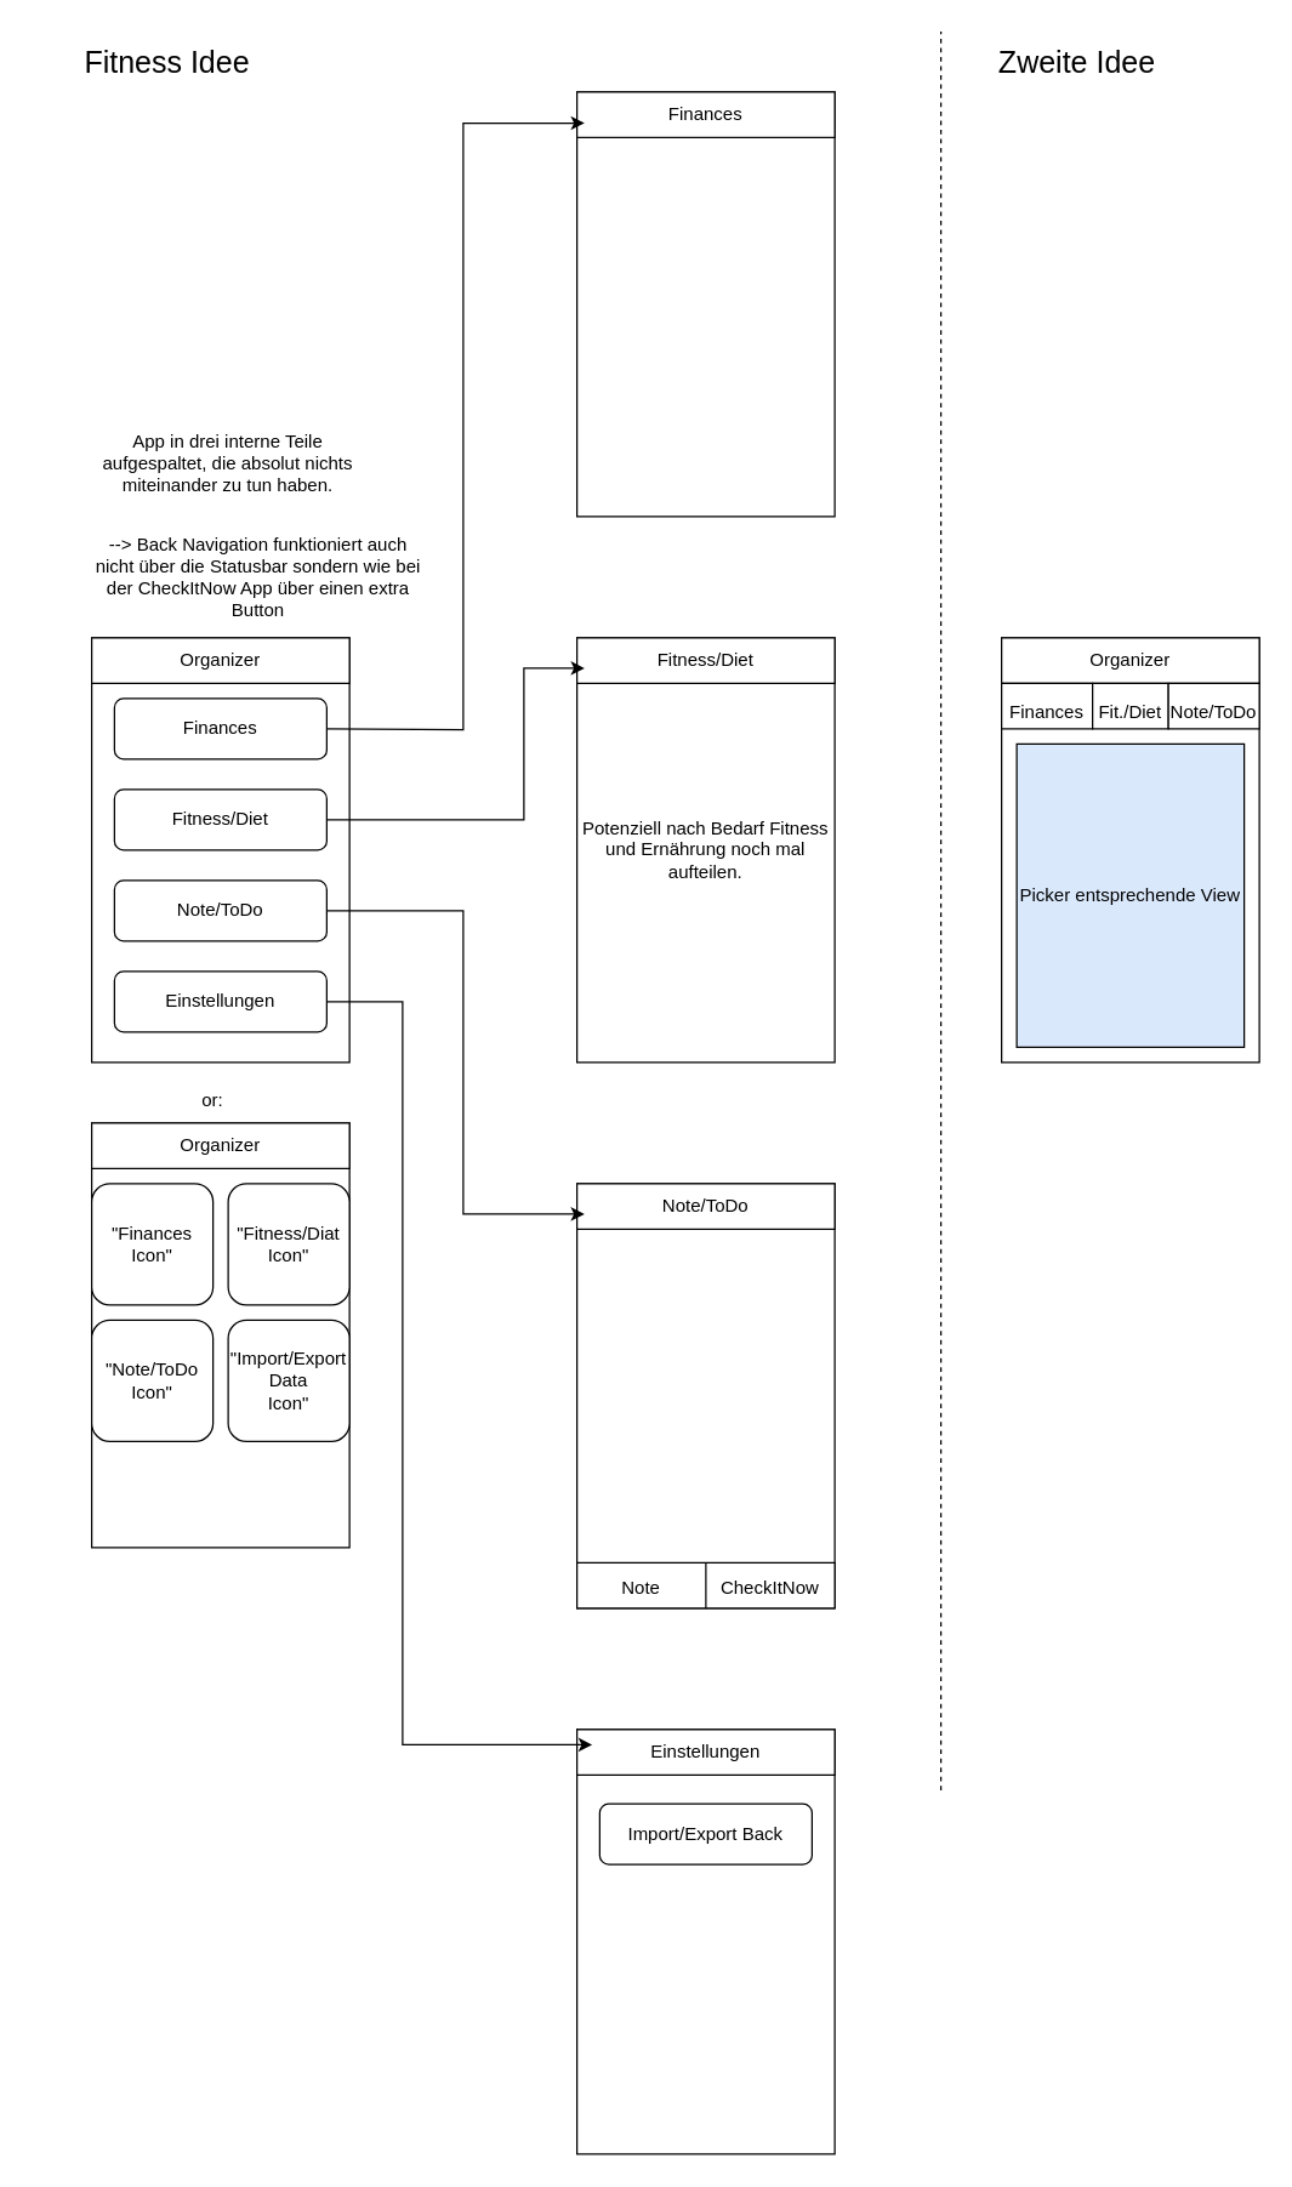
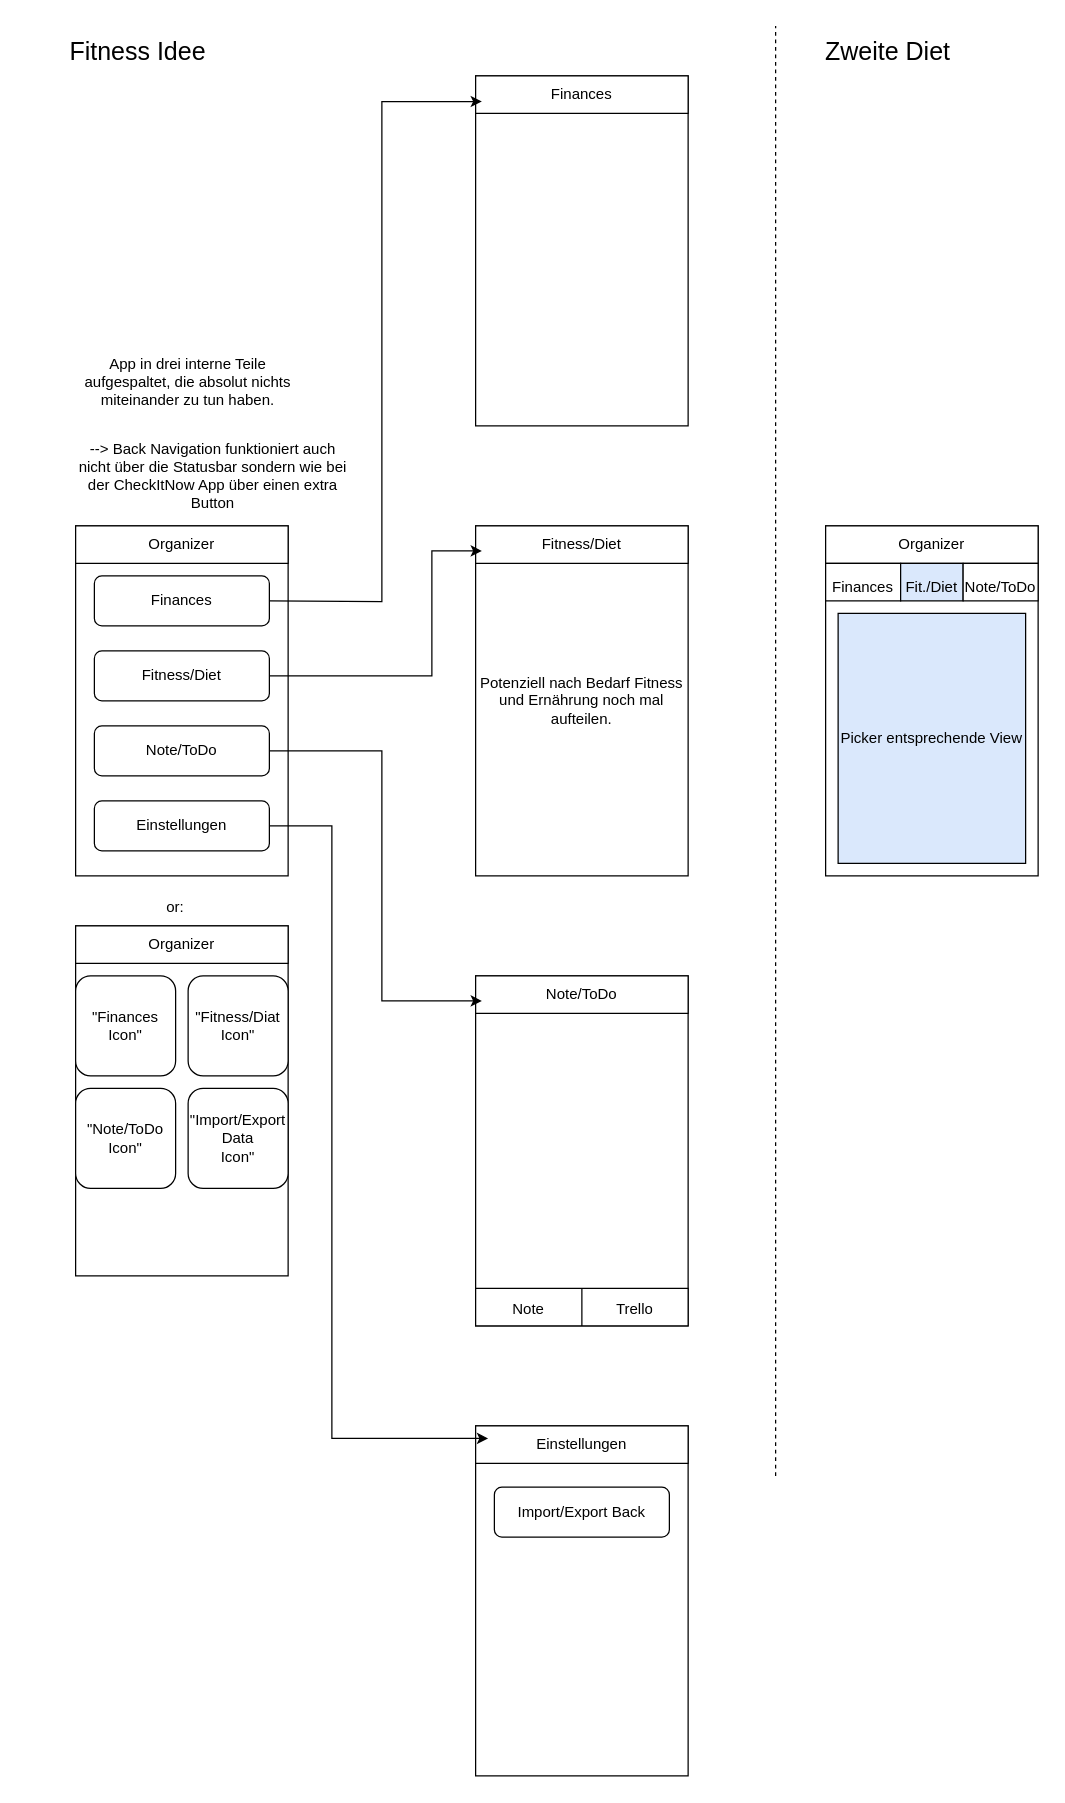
  <mxCell id="0" />
  <mxCell id="1" parent="0" />
  <mxCell id="2" value="" style="rounded=0;whiteSpace=wrap;html=1;" vertex="1" parent="1"><mxGeometry x="380" y="1140" width="170" height="280" as="geometry" /></mxCell>
  <mxCell id="3" value="Einstellungen" style="rounded=0;whiteSpace=wrap;html=1;" vertex="1" parent="1"><mxGeometry x="380" y="1140" width="170" height="30" as="geometry" /></mxCell>
  <mxCell id="4" value="Import/Export Back" style="rounded=1;whiteSpace=wrap;html=1;" vertex="1" parent="1"><mxGeometry x="395" y="1189" width="140" height="40" as="geometry" /></mxCell>
  <mxCell id="5" value="" style="rounded=0;whiteSpace=wrap;html=1;" parent="1" vertex="1"><mxGeometry x="60" y="420" width="170" height="280" as="geometry" /></mxCell>
  <mxCell id="6" value="Organizer" style="rounded=0;whiteSpace=wrap;html=1;" parent="1" vertex="1"><mxGeometry x="60" y="420" width="170" height="30" as="geometry" /></mxCell>
  <mxCell id="7" value="" style="rounded=0;whiteSpace=wrap;html=1;" parent="1" vertex="1"><mxGeometry x="380" y="60" width="170" height="280" as="geometry" /></mxCell>
  <mxCell id="8" value="Finances" style="rounded=0;whiteSpace=wrap;html=1;" parent="1" vertex="1"><mxGeometry x="380" y="60" width="170" height="30" as="geometry" /></mxCell>
  <mxCell id="9" value="Potenziell nach Bedarf Fitness und Ernährung noch mal aufteilen." style="rounded=0;whiteSpace=wrap;html=1;" parent="1" vertex="1"><mxGeometry x="380" y="420" width="170" height="280" as="geometry" /></mxCell>
  <mxCell id="10" value="Fitness/Diet" style="rounded=0;whiteSpace=wrap;html=1;" parent="1" vertex="1"><mxGeometry x="380" y="420" width="170" height="30" as="geometry" /></mxCell>
  <mxCell id="11" value="" style="rounded=0;whiteSpace=wrap;html=1;" parent="1" vertex="1"><mxGeometry x="380" y="780" width="170" height="280" as="geometry" /></mxCell>
  <mxCell id="12" value="Note/ToDo" style="rounded=0;whiteSpace=wrap;html=1;" parent="1" vertex="1"><mxGeometry x="380" y="780" width="170" height="30" as="geometry" /></mxCell>
  <mxCell id="13" value="Finances" style="rounded=1;whiteSpace=wrap;html=1;" parent="1" vertex="1"><mxGeometry x="75" y="460" width="140" height="40" as="geometry" /></mxCell>
  <mxCell id="14" value="Note/ToDo" style="rounded=1;whiteSpace=wrap;html=1;" parent="1" vertex="1"><mxGeometry x="75" y="580" width="140" height="40" as="geometry" /></mxCell>
  <mxCell id="15" value="Fitness/Diet" style="rounded=1;whiteSpace=wrap;html=1;" parent="1" vertex="1"><mxGeometry x="75" y="520" width="140" height="40" as="geometry" /></mxCell>
  <mxCell id="16" value="" style="endArrow=classic;html=1;rounded=0;" parent="1" edge="1"><mxGeometry width="50" height="50" relative="1" as="geometry"><mxPoint x="215" y="480" as="sourcePoint" /><mxPoint x="385" y="80.5" as="targetPoint" /><Array as="points"><mxPoint x="305" y="480.5" /><mxPoint x="305" y="80.5" /></Array></mxGeometry></mxCell>
  <mxCell id="17" value="" style="endArrow=classic;html=1;rounded=0;" parent="1" edge="1"><mxGeometry width="50" height="50" relative="1" as="geometry"><mxPoint x="215" y="540" as="sourcePoint" /><mxPoint x="385" y="440" as="targetPoint" /><Array as="points"><mxPoint x="345" y="540" /><mxPoint x="345" y="440" /></Array></mxGeometry></mxCell>
  <mxCell id="18" value="" style="endArrow=classic;html=1;rounded=0;" parent="1" edge="1"><mxGeometry width="50" height="50" relative="1" as="geometry"><mxPoint x="215" y="600" as="sourcePoint" /><mxPoint x="385" y="800" as="targetPoint" /><Array as="points"><mxPoint x="305" y="600" /><mxPoint x="305" y="800" /></Array></mxGeometry></mxCell>
  <mxCell id="19" value="App in drei interne Teile aufgespaltet, die absolut nichts miteinander zu tun haben." style="text;html=1;strokeColor=none;fillColor=none;align=center;verticalAlign=middle;whiteSpace=wrap;rounded=0;" parent="1" vertex="1"><mxGeometry x="60" y="270" width="180" height="70" as="geometry" /></mxCell>
  <mxCell id="20" value="--&amp;gt; Back Navigation funktioniert auch nicht über die Statusbar sondern wie bei der CheckItNow App über einen extra Button" style="text;html=1;strokeColor=none;fillColor=none;align=center;verticalAlign=middle;whiteSpace=wrap;rounded=0;" parent="1" vertex="1"><mxGeometry x="60" y="340" width="220" height="79" as="geometry" /></mxCell>
  <mxCell id="21" value="" style="endArrow=none;dashed=1;html=1;rounded=0;" parent="1" edge="1"><mxGeometry width="50" height="50" relative="1" as="geometry"><mxPoint x="620" y="1180" as="sourcePoint" /><mxPoint x="620" as="targetPoint" y="20" /></mxGeometry></mxCell>
  <mxCell id="22" value="&lt;font style=&quot;font-size: 20px;&quot;&gt;Fitness Idee&lt;/font&gt;" style="text;html=1;strokeColor=none;fillColor=none;align=center;verticalAlign=middle;whiteSpace=wrap;rounded=0;" parent="1" vertex="1"><mxGeometry width="180" height="40" as="geometry" x="20" y="20" /></mxCell>
- <mxCell id="23" value="&lt;font style=&quot;font-size: 20px;&quot;&gt;Zweite Idee&lt;/font&gt;" style="text;html=1;strokeColor=none;fillColor=none;align=center;verticalAlign=middle;whiteSpace=wrap;rounded=0;" parent="1" vertex="1"><mxGeometry x="620" width="180" height="40" as="geometry" y="20" /></mxCell>
+ <mxCell id="23" value="&lt;font style=&quot;font-size: 20px;&quot;&gt;Zweite Diet&lt;/font&gt;" style="text;html=1;strokeColor=none;fillColor=none;align=center;verticalAlign=middle;whiteSpace=wrap;rounded=0;" parent="1" vertex="1"><mxGeometry x="620" width="180" height="40" as="geometry" y="20" /></mxCell>
  <mxCell id="24" value="" style="rounded=0;whiteSpace=wrap;html=1;" parent="1" vertex="1"><mxGeometry x="660" y="420" width="170" height="280" as="geometry" /></mxCell>
  <mxCell id="25" value="Organizer" style="rounded=0;whiteSpace=wrap;html=1;" parent="1" vertex="1"><mxGeometry x="660" y="420" width="170" height="30" as="geometry" /></mxCell>
  <mxCell id="26" value="Einstellungen" style="rounded=1;whiteSpace=wrap;html=1;" parent="1" vertex="1"><mxGeometry x="75" y="640" width="140" height="40" as="geometry" /></mxCell>
  <mxCell id="27" value="&lt;span style=&quot;font-size: 12px;&quot;&gt;Finances&lt;/span&gt;" style="rounded=0;whiteSpace=wrap;html=1;fontSize=20;" parent="1" vertex="1"><mxGeometry x="660" y="450" width="60" height="30" as="geometry" /></mxCell>
- <mxCell id="28" value="&lt;font style=&quot;font-size: 12px;&quot;&gt;Fit./Diet&lt;/font&gt;" style="rounded=0;whiteSpace=wrap;html=1;fontSize=20;" parent="1" vertex="1"><mxGeometry x="720" y="450" width="50" height="30" as="geometry" /></mxCell>
+ <mxCell id="28" value="&lt;font style=&quot;font-size: 12px;&quot;&gt;Fit./Diet&lt;/font&gt;" style="rounded=0;whiteSpace=wrap;html=1;fontSize=20;fillColor=#dae8fc;" parent="1" vertex="1"><mxGeometry x="720" y="450" width="50" height="30" as="geometry" /></mxCell>
  <mxCell id="29" value="&lt;div style=&quot;text-align: justify;&quot;&gt;&lt;span style=&quot;font-size: 12px; background-color: initial;&quot;&gt;Note/ToDo&lt;/span&gt;&lt;/div&gt;" style="rounded=0;whiteSpace=wrap;html=1;fontSize=20;" parent="1" vertex="1"><mxGeometry x="770" y="450" width="60" height="30" as="geometry" /></mxCell>
  <mxCell id="30" value="Picker entsprechende View" style="rounded=0;whiteSpace=wrap;html=1;fontSize=12;fillColor=#dae8fc;" parent="1" vertex="1"><mxGeometry x="670" y="490" width="150" height="200" as="geometry" /></mxCell>
  <mxCell id="31" value="" style="rounded=0;whiteSpace=wrap;html=1;" parent="1" vertex="1"><mxGeometry x="60" y="740" width="170" height="280" as="geometry" /></mxCell>
  <mxCell id="32" value="or:" style="text;html=1;strokeColor=none;fillColor=none;align=center;verticalAlign=middle;whiteSpace=wrap;rounded=0;" parent="1" vertex="1"><mxGeometry x="110" y="710" width="60" height="30" as="geometry" /></mxCell>
  <mxCell id="33" value="Organizer" style="rounded=0;whiteSpace=wrap;html=1;" parent="1" vertex="1"><mxGeometry x="60" y="740" width="170" height="30" as="geometry" /></mxCell>
  <mxCell id="34" value="&quot;Finances&lt;br&gt;Icon&quot;" style="rounded=1;whiteSpace=wrap;html=1;" parent="1" vertex="1"><mxGeometry x="60" y="780" width="80" height="80" as="geometry" /></mxCell>
  <mxCell id="35" value="&quot;Fitness/Diat&lt;br&gt;Icon&quot;" style="rounded=1;whiteSpace=wrap;html=1;" parent="1" vertex="1"><mxGeometry x="150" y="780" width="80" height="80" as="geometry" /></mxCell>
  <mxCell id="36" value="&quot;Note/ToDo&lt;br&gt;Icon&quot;" style="rounded=1;whiteSpace=wrap;html=1;" parent="1" vertex="1"><mxGeometry x="60" y="870" width="80" height="80" as="geometry" /></mxCell>
  <mxCell id="37" value="&quot;Import/Export Data&lt;br&gt;Icon&quot;" style="rounded=1;whiteSpace=wrap;html=1;" parent="1" vertex="1"><mxGeometry x="150" y="870" width="80" height="80" as="geometry" /></mxCell>
  <mxCell id="38" value="" style="endArrow=classic;html=1;rounded=0;" edge="1" parent="1"><mxGeometry width="50" height="50" relative="1" as="geometry"><mxPoint x="215" y="660" as="sourcePoint" /><mxPoint x="390" y="1150" as="targetPoint" /><Array as="points"><mxPoint x="265" y="660" /><mxPoint x="265" y="1150" /></Array></mxGeometry></mxCell>
  <mxCell id="39" value="" style="shape=table;startSize=0;container=1;collapsible=0;childLayout=tableLayout;fontSize=16;flipV=1;flipH=1;direction=north;columnLines=1;" vertex="1" parent="1"><mxGeometry x="380" y="1030" width="170" height="30" as="geometry" /></mxCell>
  <mxCell id="40" value="" style="shape=tableRow;horizontal=0;startSize=0;swimlaneHead=0;swimlaneBody=0;strokeColor=inherit;top=0;left=0;bottom=0;right=0;collapsible=0;dropTarget=0;fillColor=none;points=[[0,0.5],[1,0.5]];portConstraint=eastwest;fontSize=16;" vertex="1" parent="39"><mxGeometry width="170" height="30" as="geometry" /></mxCell>
  <mxCell id="41" value="&lt;font style=&quot;font-size: 12px;&quot;&gt;Note&lt;/font&gt;" style="shape=partialRectangle;html=1;whiteSpace=wrap;connectable=0;strokeColor=inherit;overflow=hidden;fillColor=none;top=0;left=0;bottom=0;right=0;pointerEvents=1;fontSize=16;flipV=1;flipH=0;" vertex="1" parent="40"><mxGeometry width="85" height="30" as="geometry"><mxRectangle width="85" height="30" as="alternateBounds" /></mxGeometry></mxCell>
- <mxCell id="42" value="&lt;font style=&quot;font-size: 12px;&quot;&gt;CheckItNow&lt;/font&gt;" style="shape=partialRectangle;html=1;whiteSpace=wrap;connectable=0;strokeColor=inherit;overflow=hidden;fillColor=none;top=0;left=0;bottom=0;right=0;pointerEvents=1;fontSize=16;" vertex="1" parent="40"><mxGeometry x="85" width="85" height="30" as="geometry"><mxRectangle width="85" height="30" as="alternateBounds" /></mxGeometry></mxCell>
+ <mxCell id="42" value="&lt;font style=&quot;font-size: 12px;&quot;&gt;Trello&lt;/font&gt;" style="shape=partialRectangle;html=1;whiteSpace=wrap;connectable=0;strokeColor=inherit;overflow=hidden;fillColor=none;top=0;left=0;bottom=0;right=0;pointerEvents=1;fontSize=16;" vertex="1" parent="40"><mxGeometry x="85" width="85" height="30" as="geometry"><mxRectangle width="85" height="30" as="alternateBounds" /></mxGeometry></mxCell>
